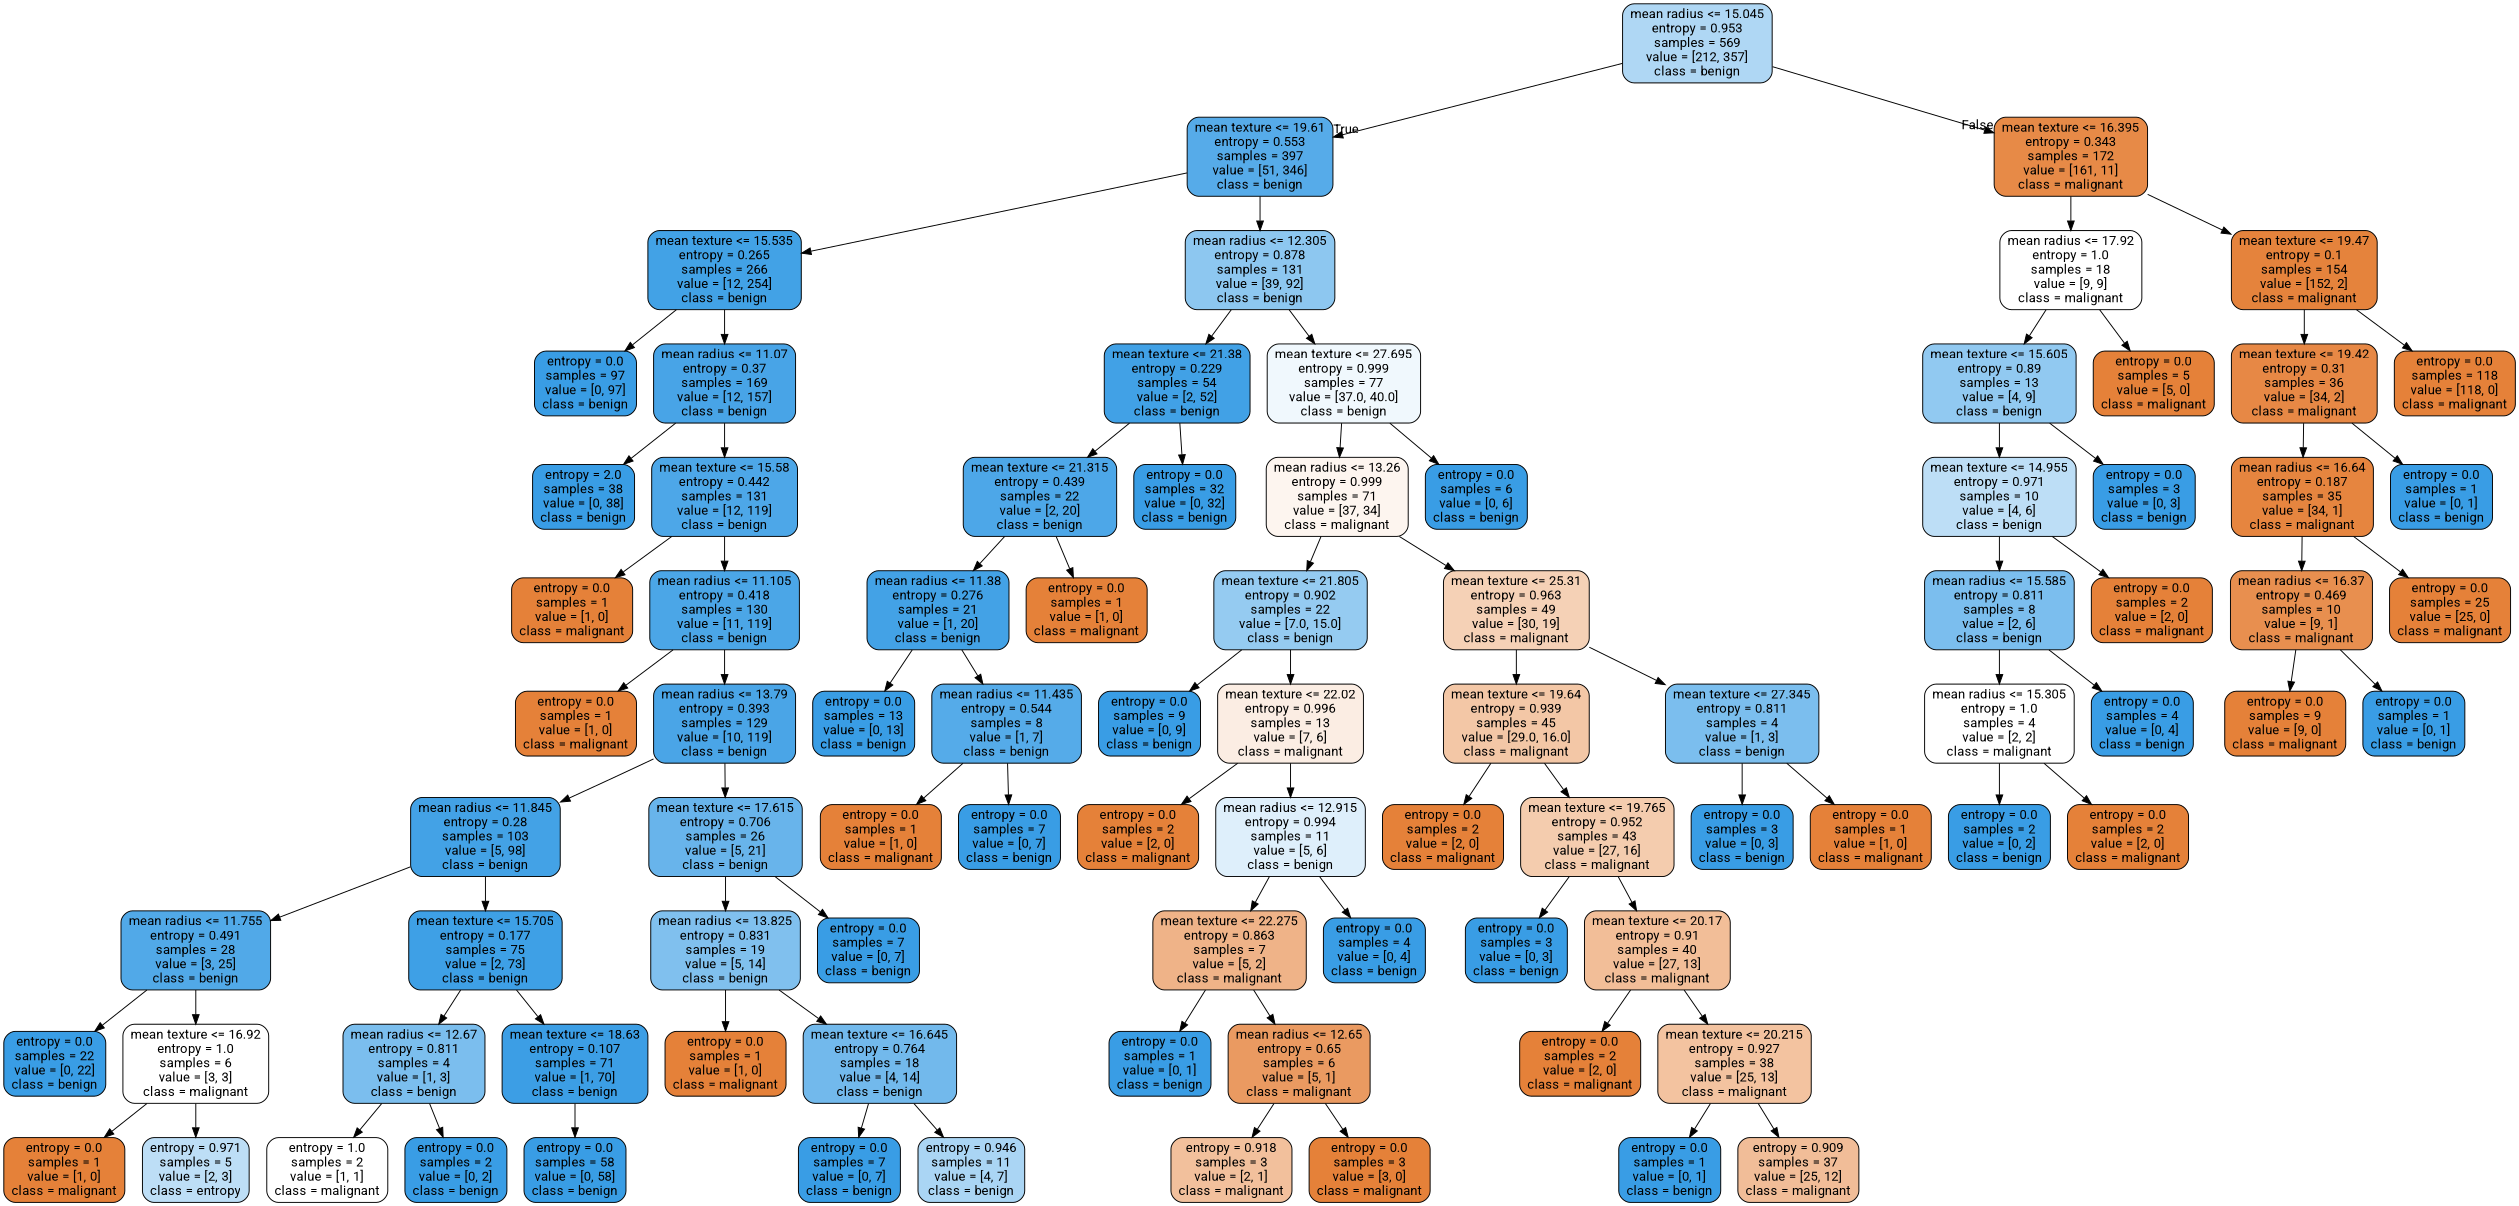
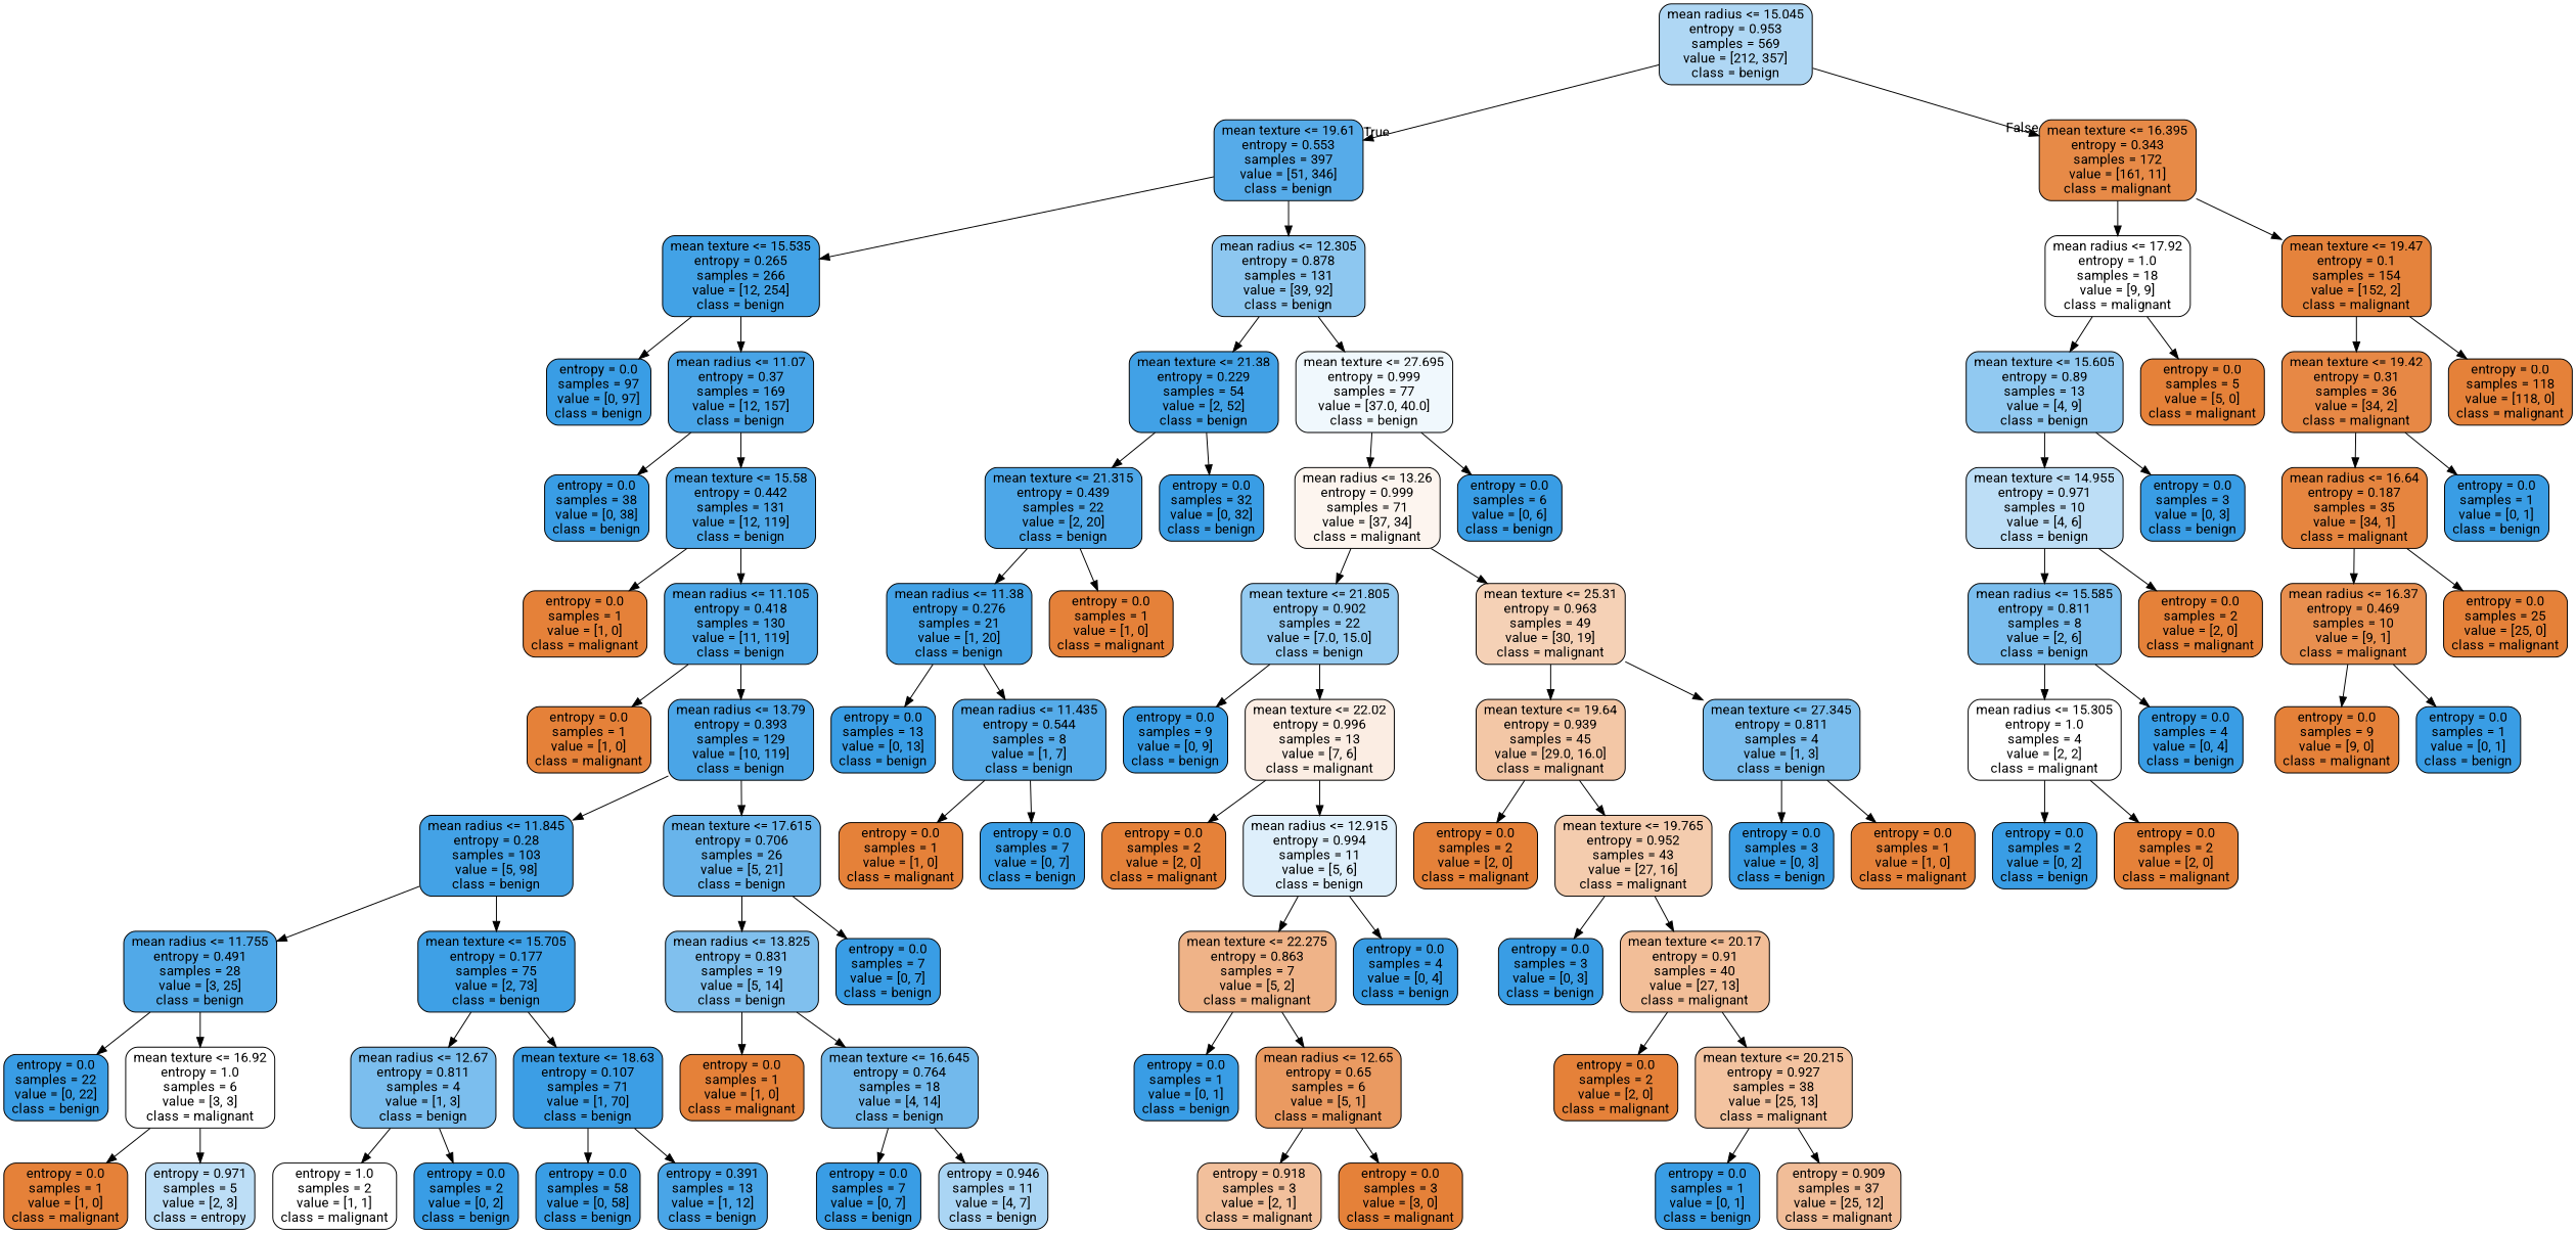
  digraph {
    fontname=Roboto
    node [color=black fillcolor="#399de5" fontname=Roboto shape=box style="filled, rounded"]
    edge [fontname=Roboto]
    n1 [fillcolor="#afd7f4" label="mean radius <= 15.045\nentropy = 0.953\nsamples = 569\nvalue = [212, 357]\nclass = benign"]
    n2 [fillcolor="#56abe9" label="mean texture <= 19.61\nentropy = 0.553\nsamples = 397\nvalue = [51, 346]\nclass = benign"]
    n3 [fillcolor="#e78a47" label="mean texture <= 16.395\nentropy = 0.343\nsamples = 172\nvalue = [161, 11]\nclass = malignant"]
    n4 [fillcolor="#42a2e6" label="mean texture <= 15.535\nentropy = 0.265\nsamples = 266\nvalue = [12, 254]\nclass = benign"]
    n5 [fillcolor="#8dc7f0" label="mean radius <= 12.305\nentropy = 0.878\nsamples = 131\nvalue = [39, 92]\nclass = benign"]
    n6 [fillcolor="#ffffff" label="mean radius <= 17.92\nentropy = 1.0\nsamples = 18\nvalue = [9, 9]\nclass = malignant"]
    n7 [fillcolor="#e5833c" label="mean texture <= 19.47\nentropy = 0.1\nsamples = 154\nvalue = [152, 2]\nclass = malignant"]
    n8 [label="entropy = 0.0\nsamples = 97\nvalue = [0, 97]\nclass = benign"]
    n9 [fillcolor="#48a4e7" label="mean radius <= 11.07\nentropy = 0.37\nsamples = 169\nvalue = [12, 157]\nclass = benign"]
    n10 [fillcolor="#41a1e6" label="mean texture <= 21.38\nentropy = 0.229\nsamples = 54\nvalue = [2, 52]\nclass = benign"]
    n11 [fillcolor="#f0f8fd" label="mean texture <= 27.695\nentropy = 0.999\nsamples = 77\nvalue = [37.0, 40.0]\nclass = benign"]
-   n12 [label="entropy = 2.0\nsamples = 38\nvalue = [0, 38]\nclass = benign"]
+   n12 [label="entropy = 0.0\nsamples = 38\nvalue = [0, 38]\nclass = benign"]
    n13 [fillcolor="#4da7e8" label="mean texture <= 15.58\nentropy = 0.442\nsamples = 131\nvalue = [12, 119]\nclass = benign"]
    n14 [fillcolor="#e58139" label="entropy = 0.0\nsamples = 1\nvalue = [1, 0]\nclass = malignant"]
    n15 [fillcolor="#4ba6e7" label="mean radius <= 11.105\nentropy = 0.418\nsamples = 130\nvalue = [11, 119]\nclass = benign"]
    n16 [fillcolor="#e58139" label="entropy = 0.0\nsamples = 1\nvalue = [1, 0]\nclass = malignant"]
    n17 [fillcolor="#4aa5e7" label="mean radius <= 13.79\nentropy = 0.393\nsamples = 129\nvalue = [10, 119]\nclass = benign"]
    n18 [fillcolor="#43a2e6" label="mean radius <= 11.845\nentropy = 0.28\nsamples = 103\nvalue = [5, 98]\nclass = benign"]
    n19 [fillcolor="#68b4eb" label="mean texture <= 17.615\nentropy = 0.706\nsamples = 26\nvalue = [5, 21]\nclass = benign"]
    n20 [fillcolor="#51a9e8" label="mean radius <= 11.755\nentropy = 0.491\nsamples = 28\nvalue = [3, 25]\nclass = benign"]
    n21 [fillcolor="#3ea0e6" label="mean texture <= 15.705\nentropy = 0.177\nsamples = 75\nvalue = [2, 73]\nclass = benign"]
    n22 [fillcolor="#80c0ee" label="mean radius <= 13.825\nentropy = 0.831\nsamples = 19\nvalue = [5, 14]\nclass = benign"]
    n23 [label="entropy = 0.0\nsamples = 7\nvalue = [0, 7]\nclass = benign"]
    n24 [label="entropy = 0.0\nsamples = 22\nvalue = [0, 22]\nclass = benign"]
    n25 [fillcolor="#ffffff" label="mean texture <= 16.92\nentropy = 1.0\nsamples = 6\nvalue = [3, 3]\nclass = malignant"]
    n26 [fillcolor="#7bbeee" label="mean radius <= 12.67\nentropy = 0.811\nsamples = 4\nvalue = [1, 3]\nclass = benign"]
    n27 [fillcolor="#3c9ee5" label="mean texture <= 18.63\nentropy = 0.107\nsamples = 71\nvalue = [1, 70]\nclass = benign"]
    n28 [fillcolor="#e58139" label="entropy = 0.0\nsamples = 1\nvalue = [1, 0]\nclass = malignant"]
    n29 [fillcolor="#bddef6" label="entropy = 0.971\nsamples = 5\nvalue = [2, 3]\nclass = entropy"]
    n30 [fillcolor="#ffffff" label="entropy = 1.0\nsamples = 2\nvalue = [1, 1]\nclass = malignant"]
    n31 [label="entropy = 0.0\nsamples = 2\nvalue = [0, 2]\nclass = benign"]
    n32 [label="entropy = 0.0\nsamples = 58\nvalue = [0, 58]\nclass = benign"]
+   n33 [fillcolor="#49a5e7" label="entropy = 0.391\nsamples = 13\nvalue = [1, 12]\nclass = benign"]
    n34 [fillcolor="#e58139" label="entropy = 0.0\nsamples = 1\nvalue = [1, 0]\nclass = malignant"]
    n35 [fillcolor="#72b9ec" label="mean texture <= 16.645\nentropy = 0.764\nsamples = 18\nvalue = [4, 14]\nclass = benign"]
    n36 [label="entropy = 0.0\nsamples = 7\nvalue = [0, 7]\nclass = benign"]
    n37 [fillcolor="#aad5f4" label="entropy = 0.946\nsamples = 11\nvalue = [4, 7]\nclass = benign"]
    n38 [fillcolor="#4da7e8" label="mean texture <= 21.315\nentropy = 0.439\nsamples = 22\nvalue = [2, 20]\nclass = benign"]
    n39 [label="entropy = 0.0\nsamples = 32\nvalue = [0, 32]\nclass = benign"]
    n40 [fillcolor="#fdf5ef" label="mean radius <= 13.26\nentropy = 0.999\nsamples = 71\nvalue = [37, 34]\nclass = malignant"]
    n41 [label="entropy = 0.0\nsamples = 6\nvalue = [0, 6]\nclass = benign"]
    n42 [fillcolor="#43a2e6" label="mean radius <= 11.38\nentropy = 0.276\nsamples = 21\nvalue = [1, 20]\nclass = benign"]
    n43 [fillcolor="#e58139" label="entropy = 0.0\nsamples = 1\nvalue = [1, 0]\nclass = malignant"]
    n44 [label="entropy = 0.0\nsamples = 13\nvalue = [0, 13]\nclass = benign"]
    n45 [fillcolor="#55abe9" label="mean radius <= 11.435\nentropy = 0.544\nsamples = 8\nvalue = [1, 7]\nclass = benign"]
    n46 [fillcolor="#e58139" label="entropy = 0.0\nsamples = 1\nvalue = [1, 0]\nclass = malignant"]
    n47 [label="entropy = 0.0\nsamples = 7\nvalue = [0, 7]\nclass = benign"]
    n48 [fillcolor="#95cbf1" label="mean texture <= 21.805\nentropy = 0.902\nsamples = 22\nvalue = [7.0, 15.0]\nclass = benign"]
    n49 [fillcolor="#f5d1b6" label="mean texture <= 25.31\nentropy = 0.963\nsamples = 49\nvalue = [30, 19]\nclass = malignant"]
    n50 [label="entropy = 0.0\nsamples = 9\nvalue = [0, 9]\nclass = benign"]
    n51 [fillcolor="#fbede3" label="mean texture <= 22.02\nentropy = 0.996\nsamples = 13\nvalue = [7, 6]\nclass = malignant"]
    n52 [fillcolor="#f3c7a6" label="mean texture <= 19.64\nentropy = 0.939\nsamples = 45\nvalue = [29.0, 16.0]\nclass = malignant"]
    n53 [fillcolor="#7bbeee" label="mean texture <= 27.345\nentropy = 0.811\nsamples = 4\nvalue = [1, 3]\nclass = benign"]
    n54 [fillcolor="#e58139" label="entropy = 0.0\nsamples = 2\nvalue = [2, 0]\nclass = malignant"]
    n55 [fillcolor="#deeffb" label="mean radius <= 12.915\nentropy = 0.994\nsamples = 11\nvalue = [5, 6]\nclass = benign"]
    n56 [fillcolor="#efb388" label="mean texture <= 22.275\nentropy = 0.863\nsamples = 7\nvalue = [5, 2]\nclass = malignant"]
    n57 [label="entropy = 0.0\nsamples = 4\nvalue = [0, 4]\nclass = benign"]
    n58 [label="entropy = 0.0\nsamples = 1\nvalue = [0, 1]\nclass = benign"]
    n59 [fillcolor="#ea9a61" label="mean radius <= 12.65\nentropy = 0.65\nsamples = 6\nvalue = [5, 1]\nclass = malignant"]
    n60 [fillcolor="#f2c09c" label="entropy = 0.918\nsamples = 3\nvalue = [2, 1]\nclass = malignant"]
    n61 [fillcolor="#e58139" label="entropy = 0.0\nsamples = 3\nvalue = [3, 0]\nclass = malignant"]
    n62 [fillcolor="#e58139" label="entropy = 0.0\nsamples = 2\nvalue = [2, 0]\nclass = malignant"]
    n63 [fillcolor="#f4ccae" label="mean texture <= 19.765\nentropy = 0.952\nsamples = 43\nvalue = [27, 16]\nclass = malignant"]
    n64 [label="entropy = 0.0\nsamples = 3\nvalue = [0, 3]\nclass = benign"]
    n65 [fillcolor="#e58139" label="entropy = 0.0\nsamples = 1\nvalue = [1, 0]\nclass = malignant"]
    n66 [label="entropy = 0.0\nsamples = 3\nvalue = [0, 3]\nclass = benign"]
    n67 [fillcolor="#f2be98" label="mean texture <= 20.17\nentropy = 0.91\nsamples = 40\nvalue = [27, 13]\nclass = malignant"]
    n68 [fillcolor="#e58139" label="entropy = 0.0\nsamples = 2\nvalue = [2, 0]\nclass = malignant"]
    n69 [fillcolor="#f3c3a0" label="mean texture <= 20.215\nentropy = 0.927\nsamples = 38\nvalue = [25, 13]\nclass = malignant"]
    n70 [label="entropy = 0.0\nsamples = 1\nvalue = [0, 1]\nclass = benign"]
    n71 [fillcolor="#f1bd98" label="entropy = 0.909\nsamples = 37\nvalue = [25, 12]\nclass = malignant"]
    n72 [fillcolor="#91c9f1" label="mean texture <= 15.605\nentropy = 0.89\nsamples = 13\nvalue = [4, 9]\nclass = benign"]
    n73 [fillcolor="#e58139" label="entropy = 0.0\nsamples = 5\nvalue = [5, 0]\nclass = malignant"]
    n74 [fillcolor="#e78845" label="mean texture <= 19.42\nentropy = 0.31\nsamples = 36\nvalue = [34, 2]\nclass = malignant"]
    n75 [fillcolor="#e58139" label="entropy = 0.0\nsamples = 118\nvalue = [118, 0]\nclass = malignant"]
    n76 [fillcolor="#bddef6" label="mean texture <= 14.955\nentropy = 0.971\nsamples = 10\nvalue = [4, 6]\nclass = benign"]
    n77 [label="entropy = 0.0\nsamples = 3\nvalue = [0, 3]\nclass = benign"]
    n78 [fillcolor="#7bbeee" label="mean radius <= 15.585\nentropy = 0.811\nsamples = 8\nvalue = [2, 6]\nclass = benign"]
    n79 [fillcolor="#e58139" label="entropy = 0.0\nsamples = 2\nvalue = [2, 0]\nclass = malignant"]
    n80 [fillcolor="#ffffff" label="mean radius <= 15.305\nentropy = 1.0\nsamples = 4\nvalue = [2, 2]\nclass = malignant"]
    n81 [label="entropy = 0.0\nsamples = 4\nvalue = [0, 4]\nclass = benign"]
    n82 [label="entropy = 0.0\nsamples = 2\nvalue = [0, 2]\nclass = benign"]
    n83 [fillcolor="#e58139" label="entropy = 0.0\nsamples = 2\nvalue = [2, 0]\nclass = malignant"]
    n84 [fillcolor="#e6853f" label="mean radius <= 16.64\nentropy = 0.187\nsamples = 35\nvalue = [34, 1]\nclass = malignant"]
    n85 [label="entropy = 0.0\nsamples = 1\nvalue = [0, 1]\nclass = benign"]
    n86 [fillcolor="#e88f4f" label="mean radius <= 16.37\nentropy = 0.469\nsamples = 10\nvalue = [9, 1]\nclass = malignant"]
    n87 [fillcolor="#e58139" label="entropy = 0.0\nsamples = 25\nvalue = [25, 0]\nclass = malignant"]
    n88 [fillcolor="#e58139" label="entropy = 0.0\nsamples = 9\nvalue = [9, 0]\nclass = malignant"]
    n89 [label="entropy = 0.0\nsamples = 1\nvalue = [0, 1]\nclass = benign"]
    n1 -> n2 [headlabel=True labelangle=45 labeldistance=2.5]
    n1 -> n3 [headlabel=False labelangle=-45 labeldistance=2.5]
    n2 -> n4
    n2 -> n5
    n3 -> n6
    n3 -> n7
    n4 -> n8
    n4 -> n9
    n5 -> n10
    n5 -> n11
    n6 -> n72
    n6 -> n73
    n7 -> n74
    n7 -> n75
    n9 -> n12
    n9 -> n13
    n10 -> n38
    n10 -> n39
    n11 -> n40
    n11 -> n41
    n13 -> n14
    n13 -> n15
    n15 -> n16
    n15 -> n17
    n17 -> n18
    n17 -> n19
    n18 -> n20
    n18 -> n21
    n19 -> n22
    n19 -> n23
    n20 -> n24
    n20 -> n25
    n21 -> n26
    n21 -> n27
    n22 -> n34
    n22 -> n35
    n25 -> n28
    n25 -> n29
    n26 -> n30
    n26 -> n31
    n27 -> n32
+   n27 -> n33
    n35 -> n36
    n35 -> n37
    n38 -> n42
    n38 -> n43
    n40 -> n48
    n40 -> n49
    n42 -> n44
    n42 -> n45
    n45 -> n46
    n45 -> n47
    n48 -> n50
    n48 -> n51
    n49 -> n52
    n49 -> n53
    n51 -> n54
    n51 -> n55
    n52 -> n62
    n52 -> n63
    n53 -> n64
    n53 -> n65
    n55 -> n56
    n55 -> n57
    n56 -> n58
    n56 -> n59
    n59 -> n60
    n59 -> n61
    n63 -> n66
    n63 -> n67
    n67 -> n68
    n67 -> n69
    n69 -> n70
    n69 -> n71
    n72 -> n76
    n72 -> n77
    n74 -> n84
    n74 -> n85
    n76 -> n78
    n76 -> n79
    n78 -> n80
    n78 -> n81
    n80 -> n82
    n80 -> n83
    n84 -> n86
    n84 -> n87
    n86 -> n88
    n86 -> n89
  }
